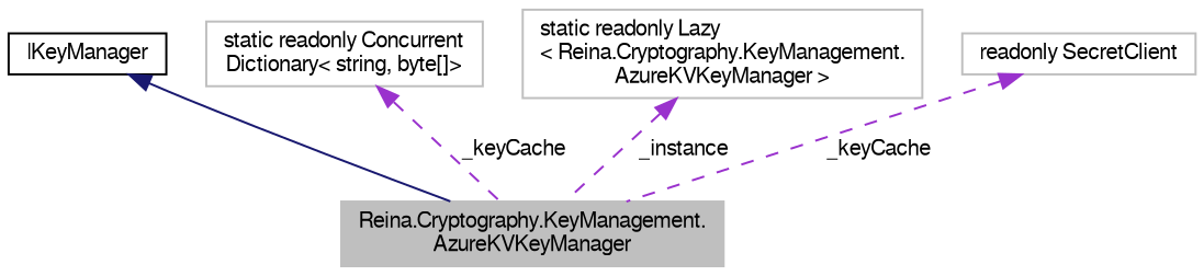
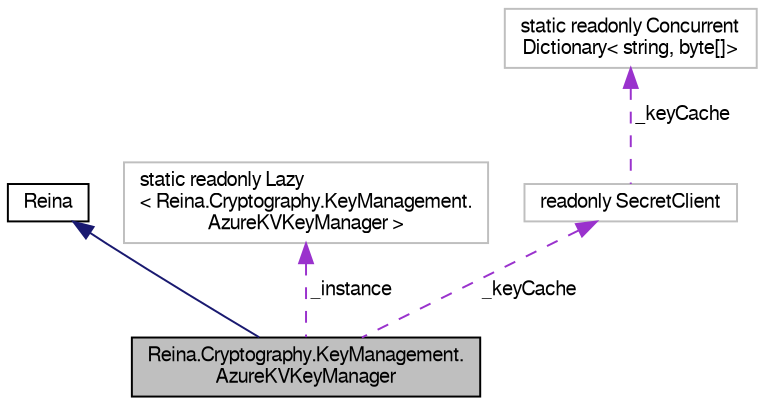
  digraph {
    rankdir=TB
    node [color=grey75 fillcolor=white fontname=FreeSans fontsize=10 shape=record style=filled]
    edge [color=darkorchid3 dir=back fontname=FreeSans fontsize=10 labelfontname=FreeSans labelfontsize=10 style=dashed]
-   n1 [fillcolor=grey75 fontcolor=black height=0.2 label="Reina.Cryptography.KeyManagement.\lAzureKVKeyManager" width=0.4]
-   n2 [color=black height=0.2 label=IKeyManager width=0.4]
+   n1 [color=black fillcolor=grey75 fontcolor=black height=0.2 label="Reina.Cryptography.KeyManagement.\lAzureKVKeyManager" width=0.4]
+   n2 [color=black height=0.2 label=Reina width=0.4]
    n3 [height=0.2 label="static readonly Concurrent\lDictionary\< string, byte[]\>" width=0.4]
    n4 [height=0.2 label="static readonly Lazy\l\< Reina.Cryptography.KeyManagement.\lAzureKVKeyManager \>" width=0.4]
    n5 [height=0.2 label="readonly SecretClient" width=0.4]
    n2 -> n1 [color=midnightblue style=solid]
-   n3 -> n1 [label=" _keyCache"]
+   n3 -> n5 [label=" _keyCache"]
    n4 -> n1 [label=" _instance"]
    n5 -> n1 [label=" _keyCache"]
  }
